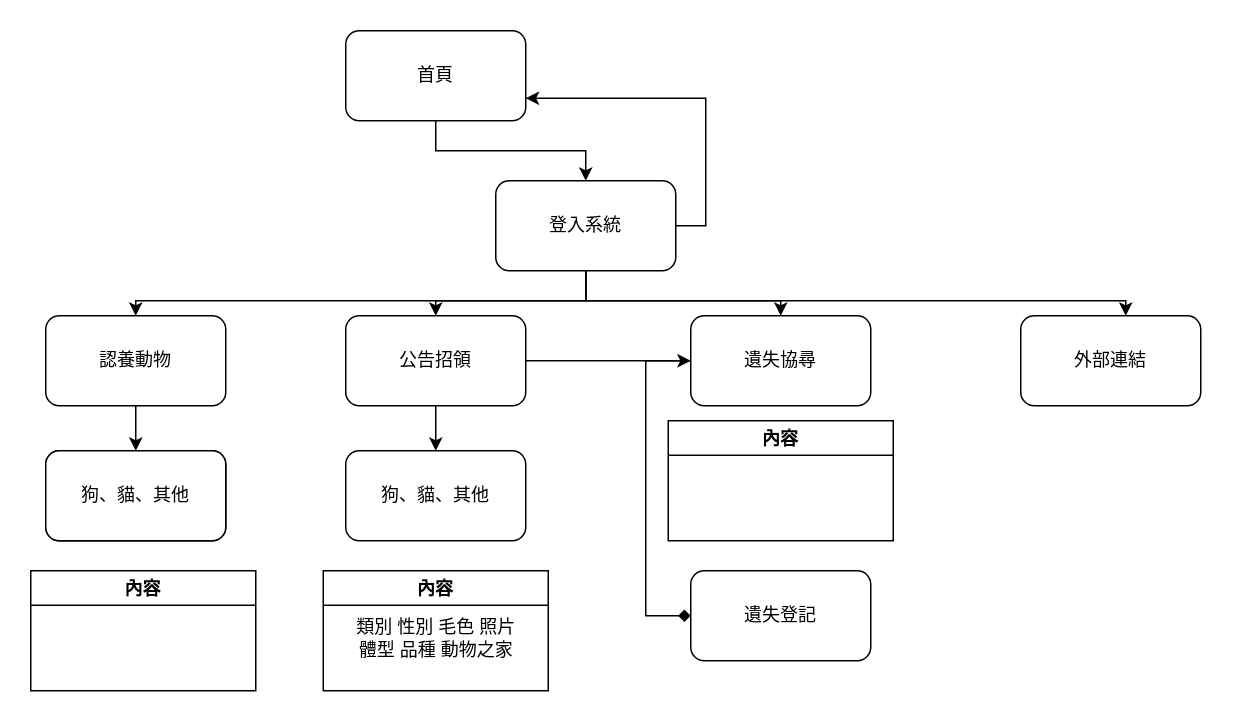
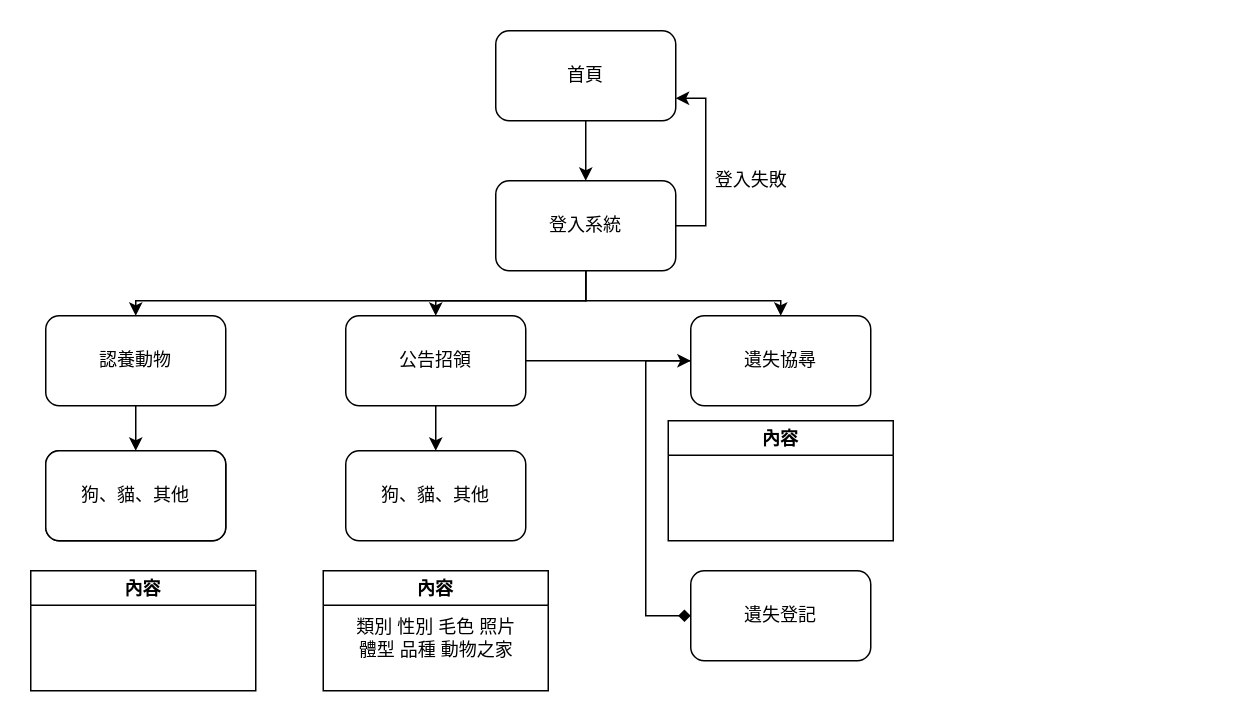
  <mxCell id="0" />
  <mxCell id="1" parent="0" />
  <mxCell id="2" value="" style="edgeStyle=orthogonalEdgeStyle;rounded=0;orthogonalLoop=1;jettySize=auto;html=1;" parent="1" source="3" target="9" edge="1"><mxGeometry relative="1" as="geometry" /></mxCell>
- <mxCell id="3" value="首頁" style="rounded=1;whiteSpace=wrap;html=1;" parent="1" vertex="1"><mxGeometry x="230" y="20" width="120" height="60" as="geometry" /></mxCell>
+ <mxCell id="3" value="首頁" style="rounded=1;whiteSpace=wrap;html=1;" parent="1" vertex="1"><mxGeometry x="330" y="20" width="120" height="60" as="geometry" /></mxCell>
  <mxCell id="4" style="edgeStyle=orthogonalEdgeStyle;rounded=0;orthogonalLoop=1;jettySize=auto;html=1;entryX=1;entryY=0.75;entryDx=0;entryDy=0;" parent="1" source="9" target="3" edge="1"><mxGeometry relative="1" as="geometry"><mxPoint x="500" y="50" as="targetPoint" /><Array as="points"><mxPoint x="470" y="150" /><mxPoint x="470" y="65" /></Array></mxGeometry></mxCell>
  <mxCell id="5" value="" style="edgeStyle=orthogonalEdgeStyle;rounded=0;orthogonalLoop=1;jettySize=auto;html=1;" parent="1" source="9" edge="1"><mxGeometry relative="1" as="geometry"><mxPoint x="90" y="210" as="targetPoint" /><Array as="points"><mxPoint x="390" y="200" /><mxPoint x="90" y="200" /><mxPoint x="90" y="210" /></Array></mxGeometry></mxCell>
  <mxCell id="6" value="" style="edgeStyle=orthogonalEdgeStyle;rounded=0;orthogonalLoop=1;jettySize=auto;html=1;" parent="1" source="9" edge="1"><mxGeometry relative="1" as="geometry"><mxPoint x="290" y="210" as="targetPoint" /><Array as="points"><mxPoint x="390" y="200" /><mxPoint x="290" y="200" /><mxPoint x="290" y="210" /></Array></mxGeometry></mxCell>
  <mxCell id="7" style="edgeStyle=orthogonalEdgeStyle;rounded=0;orthogonalLoop=1;jettySize=auto;html=1;" parent="1" source="9" edge="1"><mxGeometry relative="1" as="geometry"><mxPoint x="520" y="210" as="targetPoint" /><Array as="points"><mxPoint x="390" y="200" /><mxPoint x="520" y="200" /></Array></mxGeometry></mxCell>
- <mxCell id="8" style="edgeStyle=orthogonalEdgeStyle;rounded=0;orthogonalLoop=1;jettySize=auto;html=1;" parent="1" source="9" target="18" edge="1"><mxGeometry relative="1" as="geometry"><Array as="points"><mxPoint x="390" y="200" /><mxPoint x="750" y="200" /></Array></mxGeometry></mxCell>
  <mxCell id="9" value="登入系統" style="rounded=1;whiteSpace=wrap;html=1;" parent="1" vertex="1"><mxGeometry x="330" y="120" width="120" height="60" as="geometry" /></mxCell>
+ <mxCell id="10" value="登入失敗" style="text;html=1;resizable=0;autosize=1;align=center;verticalAlign=middle;points=[];fillColor=none;strokeColor=none;rounded=0;" parent="1" vertex="1"><mxGeometry x="465" y="105" width="70" height="30" as="geometry" /></mxCell>
  <mxCell id="11" value="" style="edgeStyle=orthogonalEdgeStyle;rounded=0;orthogonalLoop=1;jettySize=auto;html=1;" parent="1" source="12" target="19" edge="1"><mxGeometry relative="1" as="geometry"><Array as="points"><mxPoint x="90" y="280" /><mxPoint x="90" y="280" /></Array></mxGeometry></mxCell>
  <mxCell id="12" value="認養動物" style="rounded=1;whiteSpace=wrap;html=1;" parent="1" vertex="1"><mxGeometry x="30" y="210" width="120" height="60" as="geometry" /></mxCell>
  <mxCell id="13" value="" style="edgeStyle=orthogonalEdgeStyle;rounded=0;orthogonalLoop=1;jettySize=auto;html=1;" parent="1" source="15" target="22" edge="1"><mxGeometry relative="1" as="geometry" /></mxCell>
  <mxCell id="14" value="" style="edgeStyle=none;html=1;" edge="1" parent="1" source="15" target="17"><mxGeometry relative="1" as="geometry" /></mxCell>
  <mxCell id="15" value="公告招領" style="rounded=1;whiteSpace=wrap;html=1;" parent="1" vertex="1"><mxGeometry x="230" y="210" width="120" height="60" as="geometry" /></mxCell>
  <mxCell id="16" value="" style="edgeStyle=orthogonalEdgeStyle;rounded=0;orthogonalLoop=1;jettySize=auto;html=1;entryX=0;entryY=0.5;entryDx=0;entryDy=0;endArrow=diamond;" parent="1" source="17" target="26" edge="1"><mxGeometry relative="1" as="geometry"><mxPoint x="460" y="400" as="targetPoint" /><Array as="points"><mxPoint x="430" y="240" /><mxPoint x="430" y="410" /></Array></mxGeometry></mxCell>
  <mxCell id="17" value="遺失協尋" style="rounded=1;whiteSpace=wrap;html=1;" parent="1" vertex="1"><mxGeometry x="460" y="210" width="120" height="60" as="geometry" /></mxCell>
- <mxCell id="18" value="外部連結" style="rounded=1;whiteSpace=wrap;html=1;" parent="1" vertex="1"><mxGeometry x="680" y="210" width="120" height="60" as="geometry" /></mxCell>
  <mxCell id="19" value="狗、貓、其他" style="rounded=1;whiteSpace=wrap;html=1;" parent="1" vertex="1"><mxGeometry x="30" y="300" width="120" height="60" as="geometry" /></mxCell>
  <mxCell id="20" value="內容" style="swimlane;" parent="1" vertex="1"><mxGeometry x="20" y="380" width="150" height="80" as="geometry" /></mxCell>
  <mxCell id="21" value="狗、貓、其他" style="rounded=1;whiteSpace=wrap;html=1;" parent="1" vertex="1"><mxGeometry x="30" y="300" width="120" height="60" as="geometry" /></mxCell>
  <mxCell id="22" value="狗、貓、其他" style="rounded=1;whiteSpace=wrap;html=1;" parent="1" vertex="1"><mxGeometry x="230" y="300" width="120" height="60" as="geometry" /></mxCell>
  <mxCell id="23" value="內容" style="swimlane;" parent="1" vertex="1"><mxGeometry x="215" y="380" width="150" height="80" as="geometry" /></mxCell>
  <mxCell id="24" value="類別 性別 毛色 照片&lt;br&gt;體型 品種 動物之家" style="text;html=1;align=center;verticalAlign=middle;resizable=0;points=[];autosize=1;strokeColor=none;fillColor=none;" parent="23" vertex="1"><mxGeometry x="10" y="25" width="130" height="40" as="geometry" /></mxCell>
  <mxCell id="25" value="內容" style="swimlane;" parent="1" vertex="1"><mxGeometry x="445" y="280" width="150" height="80" as="geometry" /></mxCell>
  <mxCell id="26" value="遺失登記" style="rounded=1;whiteSpace=wrap;html=1;" parent="1" vertex="1"><mxGeometry x="460" y="380" width="120" height="60" as="geometry" /></mxCell>
